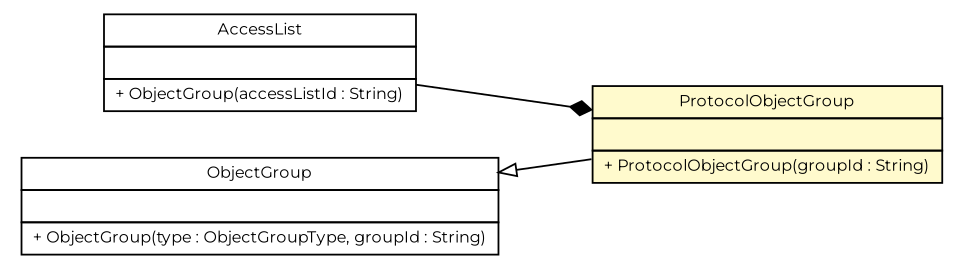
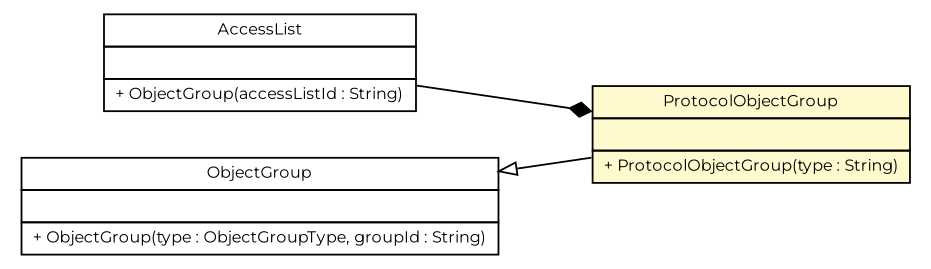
  digraph {
    fontname=Montserrat
    rankdir=LR
    node [fontcolor=black fontname=Montserrat fontsize=9.0 shape=plaintext]
    edge [fontname=Montserrat headport=p labelfontname=Helvetica labelfontsize=10 tailport=p]
-   n1 [label=<<table border="0" cellborder="1" cellspacing="0" cellpadding="2" port="p" bgcolor="lemonChiffon" href="./ProtocolObjectGroup.html"> 		<tr><td><table border="0" cellspacing="0" cellpadding="1"> 			<tr><td> ProtocolObjectGroup </td></tr> 		</table></td></tr> 		<tr><td><table border="0" cellspacing="0" cellpadding="1"> 			<tr><td align="left">  </td></tr> 		</table></td></tr> 		<tr><td><table border="0" cellspacing="0" cellpadding="1"> 			<tr><td align="left"> + ProtocolObjectGroup(groupId : String) </td></tr> 		</table></td></tr> 		</table>>]
+   n1 [label=<<table border="0" cellborder="1" cellspacing="0" cellpadding="2" port="p" bgcolor="lemonChiffon" href="./ProtocolObjectGroup.html"> 		<tr><td><table border="0" cellspacing="0" cellpadding="1"> 			<tr><td> ProtocolObjectGroup </td></tr> 		</table></td></tr> 		<tr><td><table border="0" cellspacing="0" cellpadding="1"> 			<tr><td align="left">  </td></tr> 		</table></td></tr> 		<tr><td><table border="0" cellspacing="0" cellpadding="1"> 			<tr><td align="left"> + ProtocolObjectGroup(type : String) </td></tr> 		</table></td></tr> 		</table>>]
    n2 [label=<<table border="0" cellborder="1" cellspacing="0" cellpadding="2" port="p" href="./AccessList.html"> 		<tr><td><table border="0" cellspacing="0" cellpadding="1"> 			<tr><td> AccessList </td></tr> 		</table></td></tr> 		<tr><td><table border="0" cellspacing="0" cellpadding="1"> 			<tr><td align="left">  </td></tr> 		</table></td></tr> 		<tr><td><table border="0" cellspacing="0" cellpadding="1"> 			<tr><td align="left"> + ObjectGroup(accessListId : String) </td></tr> 		</table></td></tr> 		</table>>]
    n3 [label=<<table border="0" cellborder="1" cellspacing="0" cellpadding="2" port="p" href="./ObjectGroup.html"> 		<tr><td><table border="0" cellspacing="0" cellpadding="1"> 			<tr><td> ObjectGroup </td></tr> 		</table></td></tr> 		<tr><td><table border="0" cellspacing="0" cellpadding="1"> 			<tr><td align="left">  </td></tr> 		</table></td></tr> 		<tr><td><table border="0" cellspacing="0" cellpadding="1"> 			<tr><td align="left"> + ObjectGroup(type : ObjectGroupType, groupId : String) </td></tr> 		</table></td></tr> 		</table>>]
    n2 -> n1 [arrowhead=diamond color=black fontcolor=black fontsize=10.0]
    n3 -> n1 [arrowtail=empty dir=back fontsize=10]
  }
